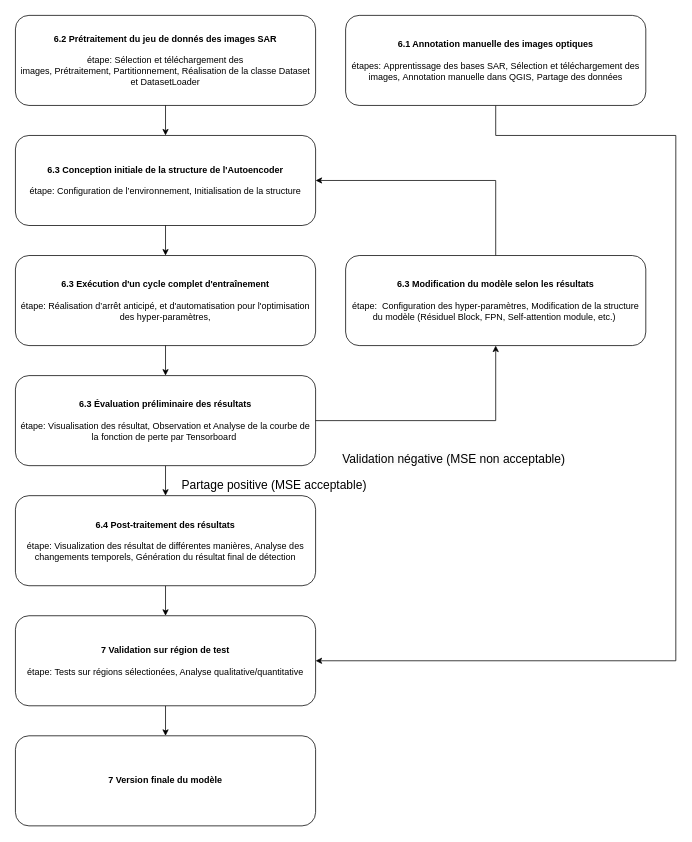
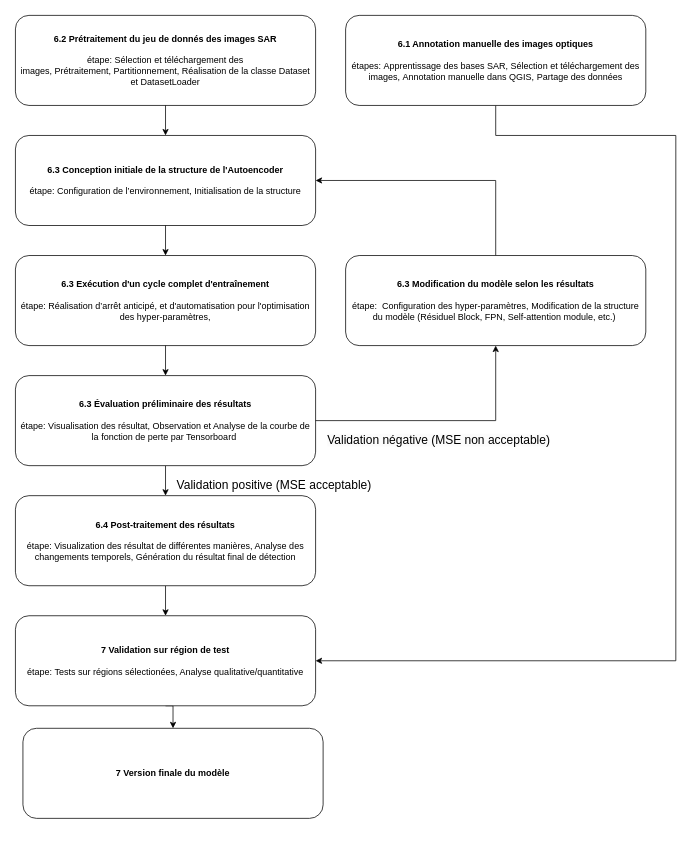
  <mxCell id="0" />
  <mxCell id="1" parent="0" />
  <mxCell id="2" style="edgeStyle=orthogonalEdgeStyle;rounded=0;orthogonalLoop=1;jettySize=auto;html=1;exitX=0.5;exitY=1;exitDx=0;exitDy=0;entryX=1;entryY=0.5;entryDx=0;entryDy=0;" parent="1" source="3" target="16" edge="1"><mxGeometry relative="1" as="geometry"><mxPoint x="660" y="180" as="sourcePoint" /><mxPoint x="430" y="880" as="targetPoint" /><Array as="points"><mxPoint x="660" y="180" /><mxPoint x="900" y="180" /><mxPoint x="900" y="880" /></Array></mxGeometry></mxCell>
  <mxCell id="3" value="&lt;b&gt;6.1 Annotation manuelle des images optiques&lt;/b&gt;&lt;div&gt;&lt;br&gt;&lt;/div&gt;&lt;div&gt;étapes:&amp;nbsp;Apprentissage des bases SAR,&amp;nbsp;Sélection et téléchargement des images,&amp;nbsp;Annotation manuelle dans QGIS,&amp;nbsp;Partage des données&lt;/div&gt;" style="rounded=1;whiteSpace=wrap;html=1;fontSize=12;glass=0;strokeWidth=1;shadow=0;" parent="1" vertex="1"><mxGeometry x="460" y="20" width="400" height="120" as="geometry" /></mxCell>
  <mxCell id="4" value="&lt;b&gt;6.2 Prétraitement du jeu de donnés des images SAR&lt;/b&gt;&lt;div&gt;&lt;b&gt;&lt;br&gt;&lt;/b&gt;&lt;/div&gt;&lt;div&gt;étape:&amp;nbsp;&lt;span style=&quot;background-color: transparent; color: light-dark(rgb(0, 0, 0), rgb(255, 255, 255));&quot;&gt;Sélection et téléchargement des images,&amp;nbsp;&lt;/span&gt;&lt;span style=&quot;background-color: transparent; color: light-dark(rgb(0, 0, 0), rgb(255, 255, 255));&quot;&gt;Prétraitement,&amp;nbsp;&lt;/span&gt;&lt;span style=&quot;background-color: transparent; color: light-dark(rgb(0, 0, 0), rgb(255, 255, 255));&quot;&gt;Partitionnement, Réalisation de la classe Dataset et DatasetLoader&lt;/span&gt;&lt;/div&gt;" style="rounded=1;whiteSpace=wrap;html=1;fontSize=12;glass=0;strokeWidth=1;shadow=0;" parent="1" vertex="1"><mxGeometry y="20" width="400" height="120" as="geometry" x="20" /></mxCell>
  <mxCell id="5" value="" style="endArrow=classic;html=1;rounded=0;exitX=0.5;exitY=1;exitDx=0;exitDy=0;entryX=0.5;entryY=0;entryDx=0;entryDy=0;" parent="1" source="4" target="6" edge="1"><mxGeometry width="50" height="50" relative="1" as="geometry"><mxPoint x="160" y="150" as="sourcePoint" /><mxPoint x="260" y="85" as="targetPoint" /><Array as="points" /></mxGeometry></mxCell>
  <mxCell id="6" value="&lt;b&gt;6.3 Conception initiale de la structure de l'Autoencoder&lt;/b&gt;&lt;div&gt;&lt;b&gt;&lt;br&gt;&lt;/b&gt;&lt;/div&gt;&lt;div&gt;étape: Configuration de l’environnement, Initialisation de la structure&lt;/div&gt;" style="rounded=1;whiteSpace=wrap;html=1;fontSize=12;glass=0;strokeWidth=1;shadow=0;" parent="1" vertex="1"><mxGeometry y="180" width="400" height="120" as="geometry" x="20" /></mxCell>
  <mxCell id="7" value="" style="endArrow=classic;html=1;rounded=0;exitX=0.5;exitY=1;exitDx=0;exitDy=0;entryX=0.5;entryY=0;entryDx=0;entryDy=0;" parent="1" source="6" target="8" edge="1"><mxGeometry width="50" height="50" relative="1" as="geometry"><mxPoint x="195" y="320" as="sourcePoint" /><mxPoint x="310" y="295" as="targetPoint" /><Array as="points" /></mxGeometry></mxCell>
  <mxCell id="8" value="&lt;b&gt;6.3 Exécution d'un cycle complet d'entraînement&lt;/b&gt;&lt;div&gt;&lt;b&gt;&lt;br&gt;&lt;/b&gt;&lt;/div&gt;&lt;div&gt;étape:&amp;nbsp;&lt;span style=&quot;background-color: transparent; color: light-dark(rgb(0, 0, 0), rgb(255, 255, 255));&quot;&gt;Réalisation d’arrêt anticipé, et d'automatisation pour l'optimisation des hyper-paramètres,&lt;/span&gt;&lt;/div&gt;" style="rounded=1;whiteSpace=wrap;html=1;fontSize=12;glass=0;strokeWidth=1;shadow=0;" parent="1" vertex="1"><mxGeometry y="340" width="400" height="120" as="geometry" x="20" /></mxCell>
  <mxCell id="9" value="" style="endArrow=classic;html=1;rounded=0;exitX=0.5;exitY=1;exitDx=0;exitDy=0;entryX=0.5;entryY=0;entryDx=0;entryDy=0;" parent="1" source="8" target="11" edge="1"><mxGeometry width="50" height="50" relative="1" as="geometry"><mxPoint x="210" y="440" as="sourcePoint" /><mxPoint x="310" y="375" as="targetPoint" /><Array as="points" /></mxGeometry></mxCell>
  <mxCell id="10" style="edgeStyle=orthogonalEdgeStyle;rounded=0;orthogonalLoop=1;jettySize=auto;html=1;exitX=0.5;exitY=1;exitDx=0;exitDy=0;entryX=0.5;entryY=0;entryDx=0;entryDy=0;" parent="1" source="11" target="21" edge="1"><mxGeometry relative="1" as="geometry" /></mxCell>
  <mxCell id="11" value="&lt;b&gt;6.3 Évaluation préliminaire des résultats&lt;/b&gt;&lt;div&gt;&lt;b&gt;&lt;br&gt;&lt;/b&gt;&lt;/div&gt;&lt;div&gt;étape: Visualisation des résultat, Observation et Analyse de la courbe de la fonction de perte par Tensorboard&amp;nbsp;&lt;/div&gt;" style="rounded=1;whiteSpace=wrap;html=1;fontSize=12;glass=0;strokeWidth=1;shadow=0;" parent="1" vertex="1"><mxGeometry y="500" width="400" height="120" as="geometry" x="20" /></mxCell>
  <mxCell id="12" value="" style="endArrow=classic;html=1;rounded=0;exitX=1;exitY=0.5;exitDx=0;exitDy=0;entryX=0.5;entryY=1;entryDx=0;entryDy=0;" parent="1" source="11" target="14" edge="1"><mxGeometry width="50" height="50" relative="1" as="geometry"><mxPoint x="210" y="520" as="sourcePoint" /><mxPoint x="310" y="455" as="targetPoint" /><Array as="points"><mxPoint x="660" y="560" /></Array></mxGeometry></mxCell>
  <mxCell id="13" style="edgeStyle=orthogonalEdgeStyle;rounded=0;orthogonalLoop=1;jettySize=auto;html=1;exitX=0.5;exitY=0;exitDx=0;exitDy=0;entryX=1;entryY=0.5;entryDx=0;entryDy=0;" parent="1" source="14" target="6" edge="1"><mxGeometry relative="1" as="geometry" /></mxCell>
  <mxCell id="14" value="&lt;b&gt;6.3 Modification du modèle selon les résultats&lt;/b&gt;&lt;div&gt;&lt;b&gt;&lt;br&gt;&lt;/b&gt;&lt;/div&gt;&lt;div&gt;étape:&amp;nbsp;&amp;nbsp;&lt;span style=&quot;background-color: transparent; color: light-dark(rgb(0, 0, 0), rgb(255, 255, 255));&quot;&gt;Configuration des hyper-paramètres,&amp;nbsp;&lt;/span&gt;&lt;span style=&quot;background-color: transparent; color: light-dark(rgb(0, 0, 0), rgb(255, 255, 255));&quot;&gt;Modification de la structure du modèle (Résiduel Block, FPN, Self-attention module, etc.)&amp;nbsp;&lt;/span&gt;&lt;/div&gt;" style="rounded=1;whiteSpace=wrap;html=1;fontSize=12;glass=0;strokeWidth=1;shadow=0;" parent="1" vertex="1"><mxGeometry x="460" y="340" width="400" height="120" as="geometry" /></mxCell>
  <mxCell id="15" style="edgeStyle=orthogonalEdgeStyle;rounded=0;orthogonalLoop=1;jettySize=auto;html=1;exitX=0.5;exitY=1;exitDx=0;exitDy=0;entryX=0.5;entryY=0;entryDx=0;entryDy=0;" parent="1" source="16" target="17" edge="1"><mxGeometry relative="1" as="geometry" /></mxCell>
  <mxCell id="16" value="&lt;span style=&quot;text-align: left;&quot;&gt;&lt;b&gt;7 Validation sur région de test&lt;/b&gt;&lt;/span&gt;&lt;div&gt;&lt;span style=&quot;text-align: left;&quot;&gt;&lt;b&gt;&lt;br&gt;&lt;/b&gt;&lt;/span&gt;&lt;/div&gt;&lt;div style=&quot;&quot;&gt;étape: Tests sur régions sélectionées, Analyse&amp;nbsp;qualitative/quantitative&lt;/div&gt;" style="rounded=1;whiteSpace=wrap;html=1;fontSize=12;glass=0;strokeWidth=1;shadow=0;" parent="1" vertex="1"><mxGeometry y="820" width="400" height="120" as="geometry" x="20" /></mxCell>
- <mxCell id="17" value="&lt;span style=&quot;text-align: left;&quot;&gt;&lt;b&gt;7 Version finale du modèle&lt;/b&gt;&lt;/span&gt;" style="rounded=1;whiteSpace=wrap;html=1;fontSize=12;glass=0;strokeWidth=1;shadow=0;" parent="1" vertex="1"><mxGeometry y="980" width="400" height="120" as="geometry" x="20" /></mxCell>
- <mxCell id="18" value="Partage positive (MSE acceptable)" style="text;html=1;align=center;verticalAlign=middle;whiteSpace=wrap;rounded=0;fontSize=16;" parent="1" vertex="1"><mxGeometry x="230" y="640" width="270" height="10" as="geometry" /></mxCell>
- <mxCell id="19" value="&lt;span style=&quot;color: rgb(0, 0, 0); font-family: Helvetica; font-size: 16px; font-style: normal; font-variant-ligatures: normal; font-variant-caps: normal; font-weight: 400; letter-spacing: normal; orphans: 2; text-align: center; text-indent: 0px; text-transform: none; widows: 2; word-spacing: 0px; -webkit-text-stroke-width: 0px; white-space: normal; background-color: rgb(251, 251, 251); text-decoration-thickness: initial; text-decoration-style: initial; text-decoration-color: initial; float: none; display: inline !important;&quot;&gt;Validation négative (MSE non acceptable)&lt;/span&gt;" style="text;whiteSpace=wrap;html=1;" parent="1" vertex="1"><mxGeometry x="454" y="595" width="316" height="20" as="geometry" /></mxCell>
+ <mxCell id="17" value="&lt;span style=&quot;text-align: left;&quot;&gt;&lt;b&gt;7 Version finale du modèle&lt;/b&gt;&lt;/span&gt;" style="rounded=1;whiteSpace=wrap;html=1;fontSize=12;glass=0;strokeWidth=1;shadow=0;" parent="1" vertex="1"><mxGeometry x="30" y="970" width="400" height="120" as="geometry" /></mxCell>
+ <mxCell id="18" value="Validation positive (MSE acceptable)" style="text;html=1;align=center;verticalAlign=middle;whiteSpace=wrap;rounded=0;fontSize=16;" parent="1" vertex="1"><mxGeometry x="230" y="640" width="270" height="10" as="geometry" /></mxCell>
+ <mxCell id="19" value="&lt;span style=&quot;color: rgb(0, 0, 0); font-family: Helvetica; font-size: 16px; font-style: normal; font-variant-ligatures: normal; font-variant-caps: normal; font-weight: 400; letter-spacing: normal; orphans: 2; text-align: center; text-indent: 0px; text-transform: none; widows: 2; word-spacing: 0px; -webkit-text-stroke-width: 0px; white-space: normal; background-color: rgb(251, 251, 251); text-decoration-thickness: initial; text-decoration-style: initial; text-decoration-color: initial; float: none; display: inline !important;&quot;&gt;Validation négative (MSE non acceptable)&lt;/span&gt;" style="text;whiteSpace=wrap;html=1;" parent="1" vertex="1"><mxGeometry x="434" y="570" width="316" height="20" as="geometry" /></mxCell>
  <mxCell id="20" style="edgeStyle=orthogonalEdgeStyle;rounded=0;orthogonalLoop=1;jettySize=auto;html=1;exitX=0.5;exitY=1;exitDx=0;exitDy=0;entryX=0.5;entryY=0;entryDx=0;entryDy=0;" parent="1" source="21" target="16" edge="1"><mxGeometry relative="1" as="geometry" /></mxCell>
  <mxCell id="21" value="&lt;b&gt;6.4 Post-traitement des résultats&lt;/b&gt;&lt;div&gt;&lt;b&gt;&lt;br&gt;&lt;/b&gt;&lt;/div&gt;&lt;div&gt;étape: Visualization des résultat de différentes manières, Analyse des changements temporels, Génération du résultat final de détection&lt;/div&gt;" style="rounded=1;whiteSpace=wrap;html=1;fontSize=12;glass=0;strokeWidth=1;shadow=0;" parent="1" vertex="1"><mxGeometry y="660" width="400" height="120" as="geometry" x="20" /></mxCell>
